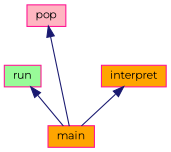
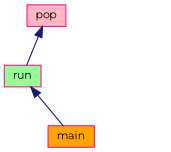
  digraph {
    fontname=Montserrat
    rankdir=TB
    node [color=deeppink fillcolor=orange fontname=Montserrat fontsize=10 shape=record style=filled]
    edge [color=midnightblue dir=back fontname=Montserrat fontsize=10 labelfontname=Helvetica labelfontsize=10 style=solid]
    n1 [fillcolor=lightpink fontcolor=black height=0.2 label=pop width=0.4]
    n2 [fillcolor=palegreen height=0.2 label=run width=0.4]
    n3 [height=0.2 label=main width=0.4]
-   n4 [height=0.2 label=interpret width=0.4]
-   n1 -> n3
+   n1 -> n2
    n2 -> n3
-   n4 -> n3
  }
